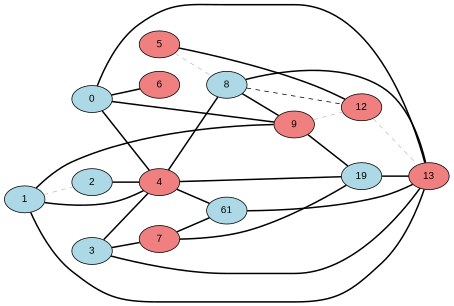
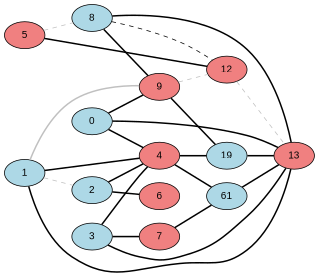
  graph {
    rankdir=LR
    node [fillcolor=lightcoral fontname=Arial style=filled]
    edge [color=black style=bold]
    4
    0 [fillcolor=lightblue]
    9
    13
    8 [fillcolor=lightblue]
    n6 [fillcolor=lightblue label=19]
    n7 [fillcolor=lightblue label=61]
    12
    1 [fillcolor=lightblue]
    2 [fillcolor=lightblue]
    6
    3 [fillcolor=lightblue]
    7
    5
-   4 -- 8
    4 -- n6
    4 -- n7
    0 -- 4
    0 -- 9
    0 -- 13
    9 -- n6
    9 -- 12 [color=gray style=dashed]
    8 -- 9
    8 -- 13
    8 -- 12 [style=dashed]
    n6 -- 13
    n7 -- 13
    12 -- 13 [color=gray style=dashed]
    1 -- 4
-   1 -- 9
+   1 -- 9 [color=gray]
    1 -- 13
    1 -- 2 [color=gray style=dashed]
    2 -- 4
-   0 -- 6
+   2 -- 6
    3 -- 4
    3 -- 13
    3 -- 7
-   7 -- n6
    7 -- n7
    5 -- 8 [color=gray style=dashed]
    5 -- 12
  }
